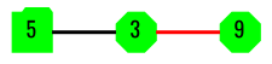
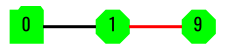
  graph {
    fontname=Oswald
    rankdir=LR
    node [color=green fixedsize=true fontname=Oswald fontsize=12 shape=octagon style=filled]
    edge [fontname=Oswald penwidth=2.0 style=solid]
-   n1 [height=0.3 label=5 shape=folder width=0.3]
-   n2 [height=0.3 label=3 width=0.3]
+   n1 [height=0.3 label=0 shape=folder width=0.3]
+   n2 [height=0.3 label=1 width=0.3]
    n3 [height=0.3 label=9 width=0.3]
    n1 -- n2 [color=black]
    n2 -- n3 [color=red]
  }
